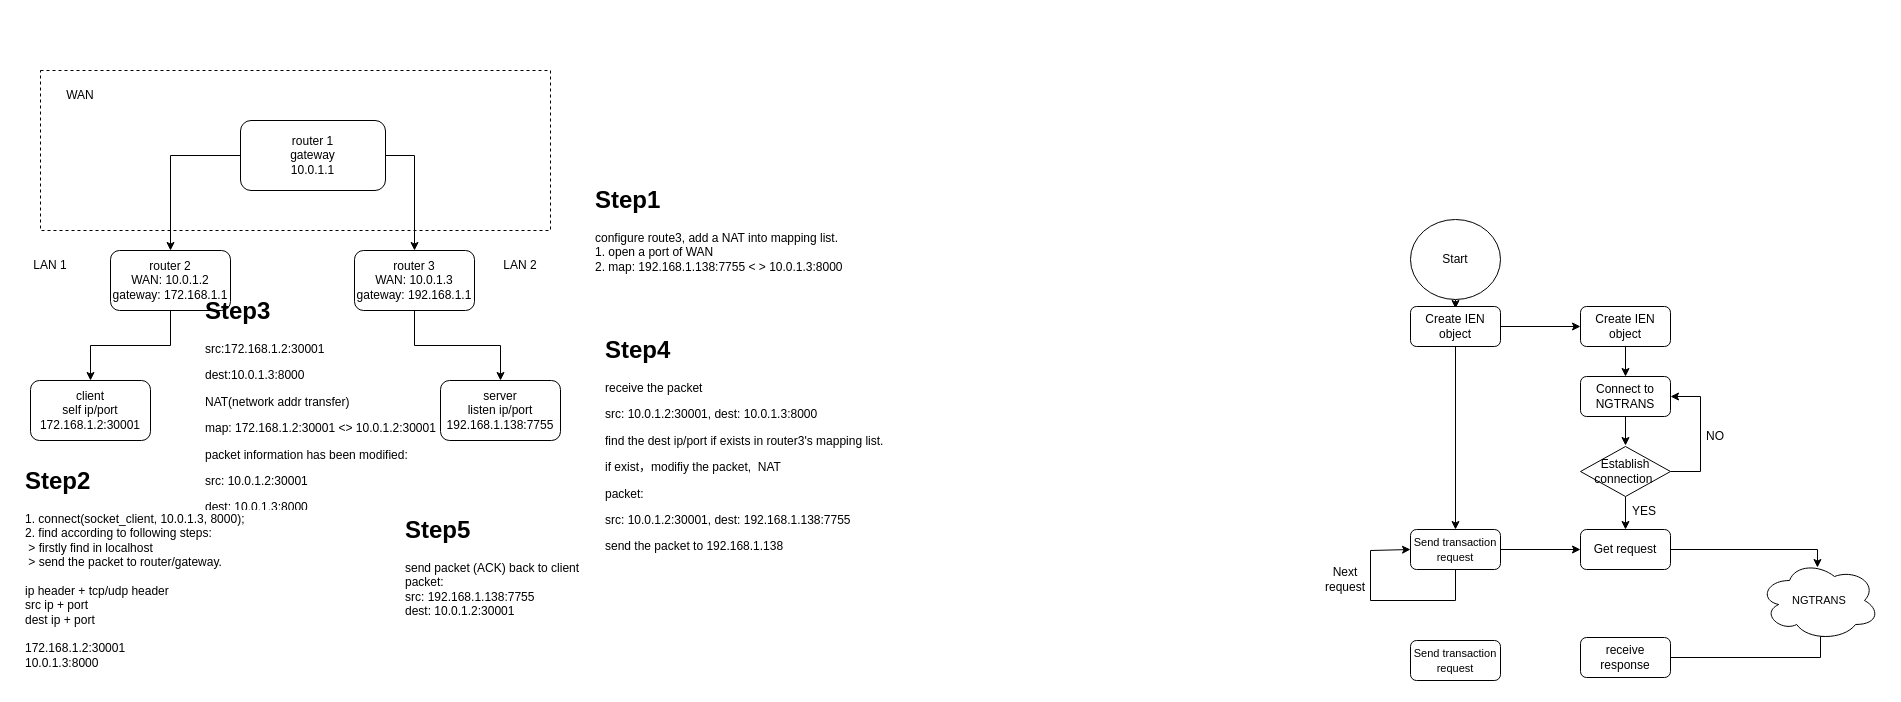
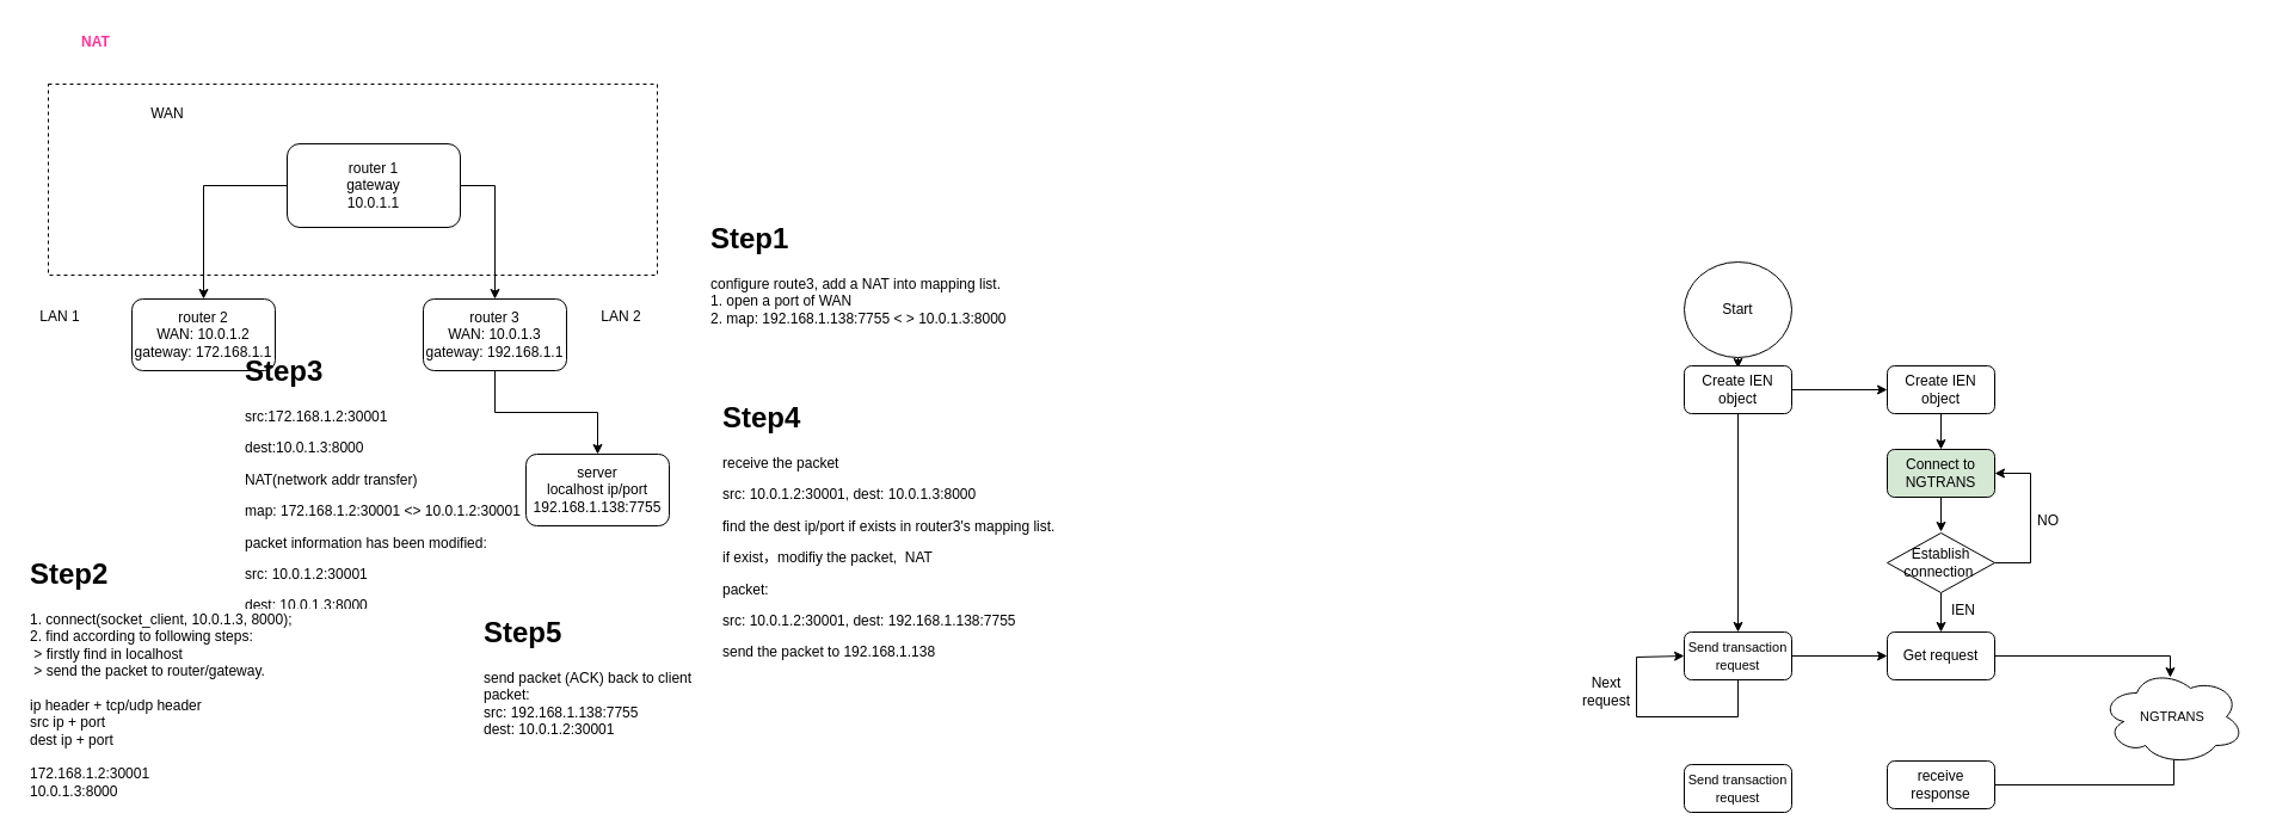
  <mxCell id="0" />
  <mxCell id="1" parent="0" />
  <mxCell id="2" style="edgeStyle=orthogonalEdgeStyle;rounded=0;orthogonalLoop=1;jettySize=auto;html=1;exitX=0;exitY=0.5;exitDx=0;exitDy=0;entryX=0.5;entryY=0;entryDx=0;entryDy=0;" parent="1" source="4" target="6" edge="1"><mxGeometry relative="1" as="geometry" /></mxCell>
  <mxCell id="3" style="edgeStyle=orthogonalEdgeStyle;rounded=0;orthogonalLoop=1;jettySize=auto;html=1;exitX=1;exitY=0.5;exitDx=0;exitDy=0;entryX=0.5;entryY=0;entryDx=0;entryDy=0;" parent="1" source="4" target="8" edge="1"><mxGeometry relative="1" as="geometry" /></mxCell>
  <mxCell id="4" value="router 1&lt;br&gt;gateway&lt;br&gt;10.0.1.1" style="rounded=1;whiteSpace=wrap;html=1;" parent="1" vertex="1"><mxGeometry x="240" y="120" width="145" height="70" as="geometry" /></mxCell>
- <mxCell id="5" style="edgeStyle=orthogonalEdgeStyle;rounded=0;orthogonalLoop=1;jettySize=auto;html=1;exitX=0.5;exitY=1;exitDx=0;exitDy=0;entryX=0.5;entryY=0;entryDx=0;entryDy=0;" parent="1" source="6" target="9" edge="1"><mxGeometry relative="1" as="geometry" /></mxCell>
  <mxCell id="6" value="router 2&lt;br&gt;WAN: 10.0.1.2&lt;br&gt;gateway: 172.168.1.1" style="rounded=1;whiteSpace=wrap;html=1;" parent="1" vertex="1"><mxGeometry x="110" y="250" width="120" height="60" as="geometry" /></mxCell>
  <mxCell id="7" style="edgeStyle=orthogonalEdgeStyle;rounded=0;orthogonalLoop=1;jettySize=auto;html=1;exitX=0.5;exitY=1;exitDx=0;exitDy=0;" parent="1" source="8" target="10" edge="1"><mxGeometry relative="1" as="geometry" /></mxCell>
  <mxCell id="8" value="router 3&lt;br&gt;WAN: 10.0.1.3&lt;br&gt;gateway: 192.168.1.1" style="rounded=1;whiteSpace=wrap;html=1;" parent="1" vertex="1"><mxGeometry x="354" y="250" width="120" height="60" as="geometry" /></mxCell>
- <mxCell id="9" value="client&lt;br&gt;self ip/port&lt;br&gt;172.168.1.2:30001" style="rounded=1;whiteSpace=wrap;html=1;" parent="1" vertex="1"><mxGeometry x="30" y="380" width="120" height="60" as="geometry" /></mxCell>
- <mxCell id="10" value="server&lt;br&gt;listen ip/port 192.168.1.138:7755&lt;br&gt;" style="rounded=1;whiteSpace=wrap;html=1;" parent="1" vertex="1"><mxGeometry x="440" y="380" width="120" height="60" as="geometry" /></mxCell>
+ <mxCell id="10" value="server&lt;br&gt;localhost ip/port 192.168.1.138:7755&lt;br&gt;" style="rounded=1;whiteSpace=wrap;html=1;" parent="1" vertex="1"><mxGeometry x="440" y="380" width="120" height="60" as="geometry" /></mxCell>
  <mxCell id="11" value="" style="rounded=0;whiteSpace=wrap;html=1;fillColor=none;dashed=1;" parent="1" vertex="1"><mxGeometry x="40" y="70" width="510" height="160" as="geometry" /></mxCell>
- <mxCell id="12" value="WAN" style="text;html=1;strokeColor=none;fillColor=none;align=center;verticalAlign=middle;whiteSpace=wrap;rounded=0;dashed=1;" parent="1" vertex="1"><mxGeometry x="50" y="80" width="60" height="30" as="geometry" /></mxCell>
+ <mxCell id="12" value="WAN" style="text;html=1;strokeColor=none;fillColor=none;align=center;verticalAlign=middle;whiteSpace=wrap;rounded=0;dashed=1;" parent="1" vertex="1"><mxGeometry x="110" y="80" width="60" height="30" as="geometry" /></mxCell>
  <mxCell id="13" value="LAN 1" style="text;html=1;strokeColor=none;fillColor=none;align=center;verticalAlign=middle;whiteSpace=wrap;rounded=0;dashed=1;" parent="1" vertex="1"><mxGeometry x="20" y="250" width="60" height="30" as="geometry" /></mxCell>
  <mxCell id="14" value="LAN 2" style="text;html=1;strokeColor=none;fillColor=none;align=center;verticalAlign=middle;whiteSpace=wrap;rounded=0;dashed=1;" parent="1" vertex="1"><mxGeometry x="490" y="250" width="60" height="30" as="geometry" /></mxCell>
+ <mxCell id="15" value="&lt;b&gt;&lt;font color=&quot;#ff3399&quot;&gt;NAT&lt;/font&gt;&lt;/b&gt;" style="text;html=1;strokeColor=none;fillColor=none;align=center;verticalAlign=middle;whiteSpace=wrap;rounded=0;dashed=1;" parent="1" vertex="1"><mxGeometry x="50" y="20" width="60" height="30" as="geometry" /></mxCell>
  <mxCell id="16" value="&lt;h1&gt;Step1&lt;/h1&gt;&lt;div&gt;configure route3, add a NAT into mapping list.&lt;/div&gt;&lt;div&gt;1. open a port of WAN&lt;/div&gt;&lt;div&gt;2. map: 192.168.1.138:7755 &amp;lt; &amp;gt; 10.0.1.3:8000&lt;/div&gt;" style="text;html=1;strokeColor=none;fillColor=none;spacing=5;spacingTop=-20;whiteSpace=wrap;overflow=hidden;rounded=0;dashed=1;fontColor=#000000;" parent="1" vertex="1"><mxGeometry x="590" y="180" width="420" height="120" as="geometry" /></mxCell>
  <mxCell id="17" value="&lt;h1&gt;Step2&lt;/h1&gt;&lt;div&gt;1. connect(socket_client, 10.0.1.3, 8000);&lt;/div&gt;&lt;div&gt;2. find according to following steps:&lt;/div&gt;&lt;div&gt;&amp;nbsp;&amp;gt; firstly find in localhost&lt;/div&gt;&lt;div&gt;&amp;nbsp;&amp;gt; send the packet to router/gateway.&lt;/div&gt;&lt;div&gt;&lt;br&gt;&lt;/div&gt;&lt;div&gt;ip header + tcp/udp header&lt;/div&gt;&lt;div&gt;src ip + port&lt;/div&gt;&lt;div&gt;dest ip + port&lt;/div&gt;&lt;div&gt;&lt;br&gt;&lt;/div&gt;&lt;div&gt;172.168.1.2:30001&lt;/div&gt;&lt;div&gt;10.0.1.3:8000&lt;/div&gt;" style="text;html=1;strokeColor=none;fillColor=none;spacing=5;spacingTop=-20;whiteSpace=wrap;overflow=hidden;rounded=0;dashed=1;fontColor=#000000;" parent="1" vertex="1"><mxGeometry x="20" y="461" width="260" height="219" as="geometry" /></mxCell>
  <mxCell id="18" value="&lt;h1&gt;Step3&lt;/h1&gt;&lt;p&gt;src:172.168.1.2:30001&lt;/p&gt;&lt;p&gt;dest:10.0.1.3:8000&lt;/p&gt;&lt;p&gt;NAT(network addr transfer)&lt;/p&gt;&lt;p&gt;map: 172.168.1.2:30001 &amp;lt;&amp;gt; 10.0.1.2:30001&lt;/p&gt;&lt;p&gt;packet information has been modified:&lt;/p&gt;&lt;p&gt;src: 10.0.1.2:30001&lt;/p&gt;&lt;p&gt;dest: 10.0.1.3:8000&lt;/p&gt;&lt;p&gt;&lt;br&gt;&lt;/p&gt;" style="text;html=1;strokeColor=none;fillColor=none;spacing=5;spacingTop=-20;whiteSpace=wrap;overflow=hidden;rounded=0;dashed=1;fontColor=#000000;" parent="1" vertex="1"><mxGeometry x="200" y="291" width="320" height="219" as="geometry" /></mxCell>
  <mxCell id="19" value="&lt;h1&gt;Step4&lt;/h1&gt;&lt;p&gt;receive the packet&lt;/p&gt;&lt;p&gt;src: 10.0.1.2:30001, dest: 10.0.1.3:8000&lt;/p&gt;&lt;p&gt;find the dest ip/port if exists in router3's mapping list.&lt;/p&gt;&lt;p&gt;if exist，modifiy the packet,&amp;nbsp; NAT&lt;/p&gt;&lt;p&gt;packet:&lt;/p&gt;&lt;p&gt;src: 10.0.1.2:30001, dest: 192.168.1.138:7755&lt;/p&gt;&lt;p&gt;send the packet to 192.168.1.138&lt;/p&gt;&lt;p&gt;&lt;br&gt;&lt;/p&gt;" style="text;html=1;strokeColor=none;fillColor=none;spacing=5;spacingTop=-20;whiteSpace=wrap;overflow=hidden;rounded=0;dashed=1;fontColor=#000000;" parent="1" vertex="1"><mxGeometry x="600" y="330" width="320" height="230" as="geometry" /></mxCell>
  <mxCell id="20" value="&lt;h1&gt;Step5&lt;/h1&gt;&lt;div&gt;send packet (ACK) back to client&lt;/div&gt;&lt;div&gt;packet:&lt;/div&gt;&lt;div&gt;src: 192.168.1.138:7755&lt;/div&gt;&lt;div&gt;dest: 10.0.1.2:30001&amp;nbsp;&lt;/div&gt;" style="text;html=1;strokeColor=none;fillColor=none;spacing=5;spacingTop=-20;whiteSpace=wrap;overflow=hidden;rounded=0;dashed=1;fontColor=#000000;" parent="1" vertex="1"><mxGeometry x="400" y="510" width="220" height="120" as="geometry" /></mxCell>
  <mxCell id="21" style="edgeStyle=orthogonalEdgeStyle;rounded=0;orthogonalLoop=1;jettySize=auto;html=1;exitX=0.5;exitY=1;exitDx=0;exitDy=0;entryX=0.5;entryY=0;entryDx=0;entryDy=0;" edge="1" parent="1" source="22"><mxGeometry relative="1" as="geometry"><mxPoint x="1455" y="308" as="targetPoint" /></mxGeometry></mxCell>
  <mxCell id="22" value="Start" style="ellipse;whiteSpace=wrap;html=1;" vertex="1" parent="1"><mxGeometry x="1410" y="219" width="90" height="80" as="geometry" /></mxCell>
  <mxCell id="23" style="edgeStyle=orthogonalEdgeStyle;rounded=0;orthogonalLoop=1;jettySize=auto;html=1;exitX=0.5;exitY=1;exitDx=0;exitDy=0;entryX=0.5;entryY=0;entryDx=0;entryDy=0;" edge="1" parent="1" source="25" target="29"><mxGeometry relative="1" as="geometry"><mxPoint x="1455" y="380" as="targetPoint" /></mxGeometry></mxCell>
  <mxCell id="24" style="edgeStyle=orthogonalEdgeStyle;rounded=0;orthogonalLoop=1;jettySize=auto;html=1;exitX=1;exitY=0.5;exitDx=0;exitDy=0;entryX=0;entryY=0.5;entryDx=0;entryDy=0;fontSize=11;" edge="1" parent="1" source="25" target="39"><mxGeometry relative="1" as="geometry" /></mxCell>
  <mxCell id="25" value="Create IEN object" style="rounded=1;whiteSpace=wrap;html=1;" vertex="1" parent="1"><mxGeometry x="1410" y="306" width="90" height="40" as="geometry" /></mxCell>
- <mxCell id="26" value="YES" style="text;html=1;strokeColor=none;fillColor=none;align=center;verticalAlign=middle;whiteSpace=wrap;rounded=0;" vertex="1" parent="1"><mxGeometry x="1619" y="501" width="50" height="20" as="geometry" /></mxCell>
+ <mxCell id="26" value="IEN" style="text;html=1;strokeColor=none;fillColor=none;align=center;verticalAlign=middle;whiteSpace=wrap;rounded=0;" vertex="1" parent="1"><mxGeometry x="1619" y="501" width="50" height="20" as="geometry" /></mxCell>
  <mxCell id="27" style="edgeStyle=orthogonalEdgeStyle;rounded=0;orthogonalLoop=1;jettySize=auto;html=1;exitX=1;exitY=0.5;exitDx=0;exitDy=0;entryX=0;entryY=0.5;entryDx=0;entryDy=0;fontSize=11;" edge="1" parent="1" source="29" target="31"><mxGeometry relative="1" as="geometry" /></mxCell>
  <mxCell id="28" style="edgeStyle=orthogonalEdgeStyle;rounded=0;orthogonalLoop=1;jettySize=auto;html=1;exitX=0.5;exitY=1;exitDx=0;exitDy=0;fontSize=11;entryX=0;entryY=0.5;entryDx=0;entryDy=0;" edge="1" parent="1" source="29" target="29"><mxGeometry relative="1" as="geometry"><mxPoint x="1400" y="550" as="targetPoint" /><Array as="points"><mxPoint x="1455" y="600" /><mxPoint x="1370" y="600" /><mxPoint x="1370" y="550" /></Array></mxGeometry></mxCell>
  <mxCell id="29" value="&lt;font style=&quot;font-size: 11px;&quot;&gt;Send transaction request&lt;/font&gt;" style="rounded=1;whiteSpace=wrap;html=1;" vertex="1" parent="1"><mxGeometry x="1410" y="529" width="90" height="40" as="geometry" /></mxCell>
  <mxCell id="30" style="edgeStyle=orthogonalEdgeStyle;rounded=0;orthogonalLoop=1;jettySize=auto;html=1;exitX=1;exitY=0.5;exitDx=0;exitDy=0;fontSize=11;entryX=0.483;entryY=0.088;entryDx=0;entryDy=0;entryPerimeter=0;" edge="1" parent="1" target="43"><mxGeometry relative="1" as="geometry"><mxPoint x="1819" y="550" as="targetPoint" /><mxPoint x="1649" y="549" as="sourcePoint" /><Array as="points"><mxPoint x="1817" y="549" /></Array></mxGeometry></mxCell>
  <mxCell id="31" value="Get request" style="rounded=1;whiteSpace=wrap;html=1;" vertex="1" parent="1"><mxGeometry x="1580" y="529" width="90" height="40" as="geometry" /></mxCell>
  <mxCell id="32" style="edgeStyle=orthogonalEdgeStyle;rounded=0;orthogonalLoop=1;jettySize=auto;html=1;exitX=0.5;exitY=1;exitDx=0;exitDy=0;" edge="1" parent="1" source="33"><mxGeometry relative="1" as="geometry"><mxPoint x="1625" y="445" as="targetPoint" /></mxGeometry></mxCell>
- <mxCell id="33" value="Connect to NGTRANS" style="rounded=1;whiteSpace=wrap;html=1;" vertex="1" parent="1"><mxGeometry x="1580" y="376" width="90" height="40" as="geometry" /></mxCell>
+ <mxCell id="33" value="Connect to NGTRANS" style="rounded=1;whiteSpace=wrap;html=1;fillColor=#d5e8d4;" vertex="1" parent="1"><mxGeometry x="1580" y="376" width="90" height="40" as="geometry" /></mxCell>
  <mxCell id="34" style="edgeStyle=orthogonalEdgeStyle;rounded=0;orthogonalLoop=1;jettySize=auto;html=1;exitX=1;exitY=0.5;exitDx=0;exitDy=0;entryX=1;entryY=0.5;entryDx=0;entryDy=0;fontSize=11;" edge="1" parent="1" source="36" target="33"><mxGeometry relative="1" as="geometry"><Array as="points"><mxPoint x="1700" y="471" /><mxPoint x="1700" y="396" /></Array></mxGeometry></mxCell>
  <mxCell id="35" style="edgeStyle=orthogonalEdgeStyle;rounded=0;orthogonalLoop=1;jettySize=auto;html=1;exitX=0.5;exitY=1;exitDx=0;exitDy=0;entryX=0.5;entryY=0;entryDx=0;entryDy=0;fontSize=11;" edge="1" parent="1" source="36" target="31"><mxGeometry relative="1" as="geometry" /></mxCell>
  <mxCell id="36" value="Establish connection&amp;nbsp;" style="rhombus;whiteSpace=wrap;html=1;" vertex="1" parent="1"><mxGeometry x="1580" y="446" width="90" height="50" as="geometry" /></mxCell>
  <mxCell id="37" value="NO" style="text;html=1;strokeColor=none;fillColor=none;align=center;verticalAlign=middle;whiteSpace=wrap;rounded=0;" vertex="1" parent="1"><mxGeometry x="1690" y="426" width="50" height="20" as="geometry" /></mxCell>
  <mxCell id="38" style="edgeStyle=orthogonalEdgeStyle;rounded=0;orthogonalLoop=1;jettySize=auto;html=1;exitX=0.5;exitY=1;exitDx=0;exitDy=0;entryX=0.5;entryY=0;entryDx=0;entryDy=0;fontSize=11;" edge="1" parent="1" source="39" target="33"><mxGeometry relative="1" as="geometry" /></mxCell>
  <mxCell id="39" value="Create IEN object" style="rounded=1;whiteSpace=wrap;html=1;" vertex="1" parent="1"><mxGeometry x="1580" y="306" width="90" height="40" as="geometry" /></mxCell>
  <mxCell id="40" value="&lt;font style=&quot;font-size: 11px;&quot;&gt;Send transaction request&lt;/font&gt;" style="rounded=1;whiteSpace=wrap;html=1;" vertex="1" parent="1"><mxGeometry x="1410" y="640" width="90" height="40" as="geometry" /></mxCell>
  <mxCell id="41" value="Next request" style="text;html=1;strokeColor=none;fillColor=none;align=center;verticalAlign=middle;whiteSpace=wrap;rounded=0;" vertex="1" parent="1"><mxGeometry x="1320" y="569" width="50" height="20" as="geometry" /></mxCell>
  <mxCell id="42" style="edgeStyle=orthogonalEdgeStyle;rounded=0;orthogonalLoop=1;jettySize=auto;html=1;exitX=0.55;exitY=0.95;exitDx=0;exitDy=0;exitPerimeter=0;entryX=1;entryY=0.5;entryDx=0;entryDy=0;fontSize=11;" edge="1" parent="1" source="43"><mxGeometry relative="1" as="geometry"><mxPoint x="1650" y="657" as="targetPoint" /><Array as="points"><mxPoint x="1820" y="636" /><mxPoint x="1820" y="657" /></Array></mxGeometry></mxCell>
  <mxCell id="43" value="NGTRANS" style="ellipse;shape=cloud;whiteSpace=wrap;html=1;fontSize=11;" vertex="1" parent="1"><mxGeometry x="1759" y="560" width="120" height="80" as="geometry" /></mxCell>
  <mxCell id="44" value="receive response" style="rounded=1;whiteSpace=wrap;html=1;" vertex="1" parent="1"><mxGeometry x="1580" y="637" width="90" height="40" as="geometry" /></mxCell>
